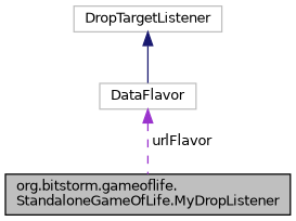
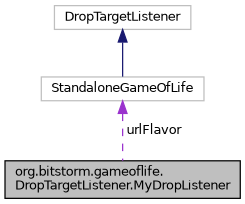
  digraph {
    node [color=grey75 fillcolor=white fontname=Helvetica fontsize=10 shape=record style=filled]
    edge [dir=back fontname=Helvetica fontsize=10 labelfontname=Helvetica labelfontsize=10]
-   n1 [color=black fillcolor=grey75 fontcolor=black height=0.2 label="org.bitstorm.gameoflife.\lStandaloneGameOfLife.MyDropListener" width=0.4]
+   n1 [color=black fillcolor=grey75 fontcolor=black height=0.2 label="org.bitstorm.gameoflife.\lDropTargetListener.MyDropListener" width=0.4]
    n2 [height=0.2 label=DropTargetListener width=0.4]
-   n3 [height=0.2 label=DataFlavor width=0.4]
+   n3 [height=0.2 label=StandaloneGameOfLife width=0.4]
    n2 -> n3 [color=midnightblue style=solid]
    n3 -> n1 [color=darkorchid3 label=" urlFlavor" style=dashed]
  }
